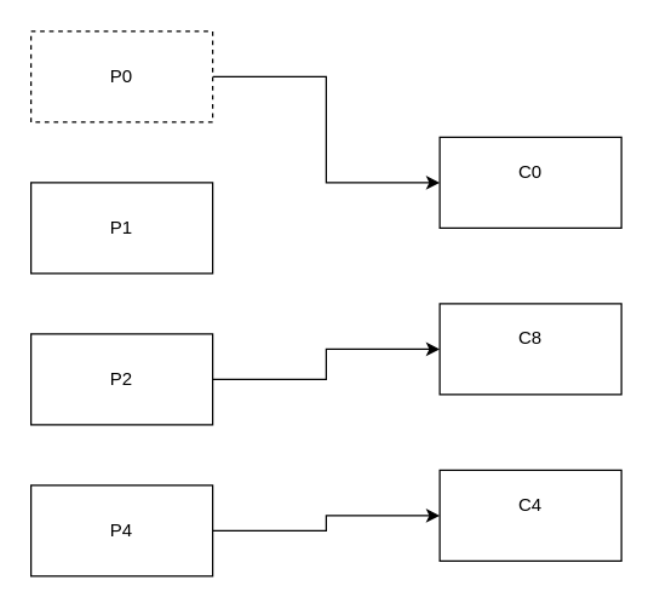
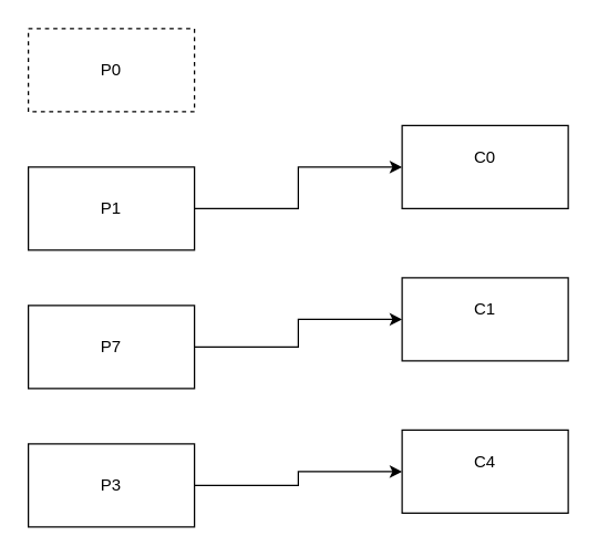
  <mxCell id="0" />
  <mxCell id="1" parent="0" />
+ <mxCell id="2" style="edgeStyle=orthogonalEdgeStyle;rounded=0;orthogonalLoop=1;jettySize=auto;html=1;entryX=0;entryY=0.5;entryDx=0;entryDy=0;" edge="1" parent="1" source="3" target="10"><mxGeometry relative="1" as="geometry" /></mxCell>
  <mxCell id="3" value="P1" style="rounded=0;whiteSpace=wrap;html=1;" vertex="1" parent="1"><mxGeometry x="20" y="120" width="120" height="60" as="geometry" /></mxCell>
  <mxCell id="4" style="edgeStyle=orthogonalEdgeStyle;rounded=0;orthogonalLoop=1;jettySize=auto;html=1;entryX=0;entryY=0.5;entryDx=0;entryDy=0;" edge="1" parent="1" source="5" target="11"><mxGeometry relative="1" as="geometry" /></mxCell>
- <mxCell id="5" value="P2" style="rounded=0;whiteSpace=wrap;html=1;" vertex="1" parent="1"><mxGeometry x="20" y="220" width="120" height="60" as="geometry" /></mxCell>
- <mxCell id="6" style="edgeStyle=orthogonalEdgeStyle;rounded=0;orthogonalLoop=1;jettySize=auto;html=1;entryX=0;entryY=0.5;entryDx=0;entryDy=0;" edge="1" parent="1" source="7" target="10"><mxGeometry relative="1" as="geometry" /></mxCell>
+ <mxCell id="5" value="P7" style="rounded=0;whiteSpace=wrap;html=1;" vertex="1" parent="1"><mxGeometry x="20" y="220" width="120" height="60" as="geometry" /></mxCell>
  <mxCell id="7" value="P0" style="rounded=0;whiteSpace=wrap;html=1;dashed=1;" vertex="1" parent="1"><mxGeometry x="20" y="20" width="120" height="60" as="geometry" /></mxCell>
  <mxCell id="8" style="edgeStyle=orthogonalEdgeStyle;rounded=0;orthogonalLoop=1;jettySize=auto;html=1;entryX=0;entryY=0.5;entryDx=0;entryDy=0;" edge="1" parent="1" source="9" target="12"><mxGeometry relative="1" as="geometry" /></mxCell>
- <mxCell id="9" value="P4" style="rounded=0;whiteSpace=wrap;html=1;" vertex="1" parent="1"><mxGeometry x="20" y="320" width="120" height="60" as="geometry" /></mxCell>
+ <mxCell id="9" value="P3" style="rounded=0;whiteSpace=wrap;html=1;" vertex="1" parent="1"><mxGeometry x="20" y="320" width="120" height="60" as="geometry" /></mxCell>
  <mxCell id="10" value="C0&lt;div&gt;&lt;br&gt;&lt;/div&gt;" style="rounded=0;whiteSpace=wrap;html=1;" vertex="1" parent="1"><mxGeometry x="290" y="90" width="120" height="60" as="geometry" /></mxCell>
- <mxCell id="11" value="C8&lt;div&gt;&lt;br&gt;&lt;/div&gt;" style="rounded=0;whiteSpace=wrap;html=1;" vertex="1" parent="1"><mxGeometry x="290" y="200" width="120" height="60" as="geometry" /></mxCell>
+ <mxCell id="11" value="C1&lt;div&gt;&lt;br&gt;&lt;/div&gt;" style="rounded=0;whiteSpace=wrap;html=1;" vertex="1" parent="1"><mxGeometry x="290" y="200" width="120" height="60" as="geometry" /></mxCell>
  <mxCell id="12" value="C4&lt;div&gt;&lt;br&gt;&lt;/div&gt;" style="rounded=0;whiteSpace=wrap;html=1;" vertex="1" parent="1"><mxGeometry x="290" y="310" width="120" height="60" as="geometry" /></mxCell>
